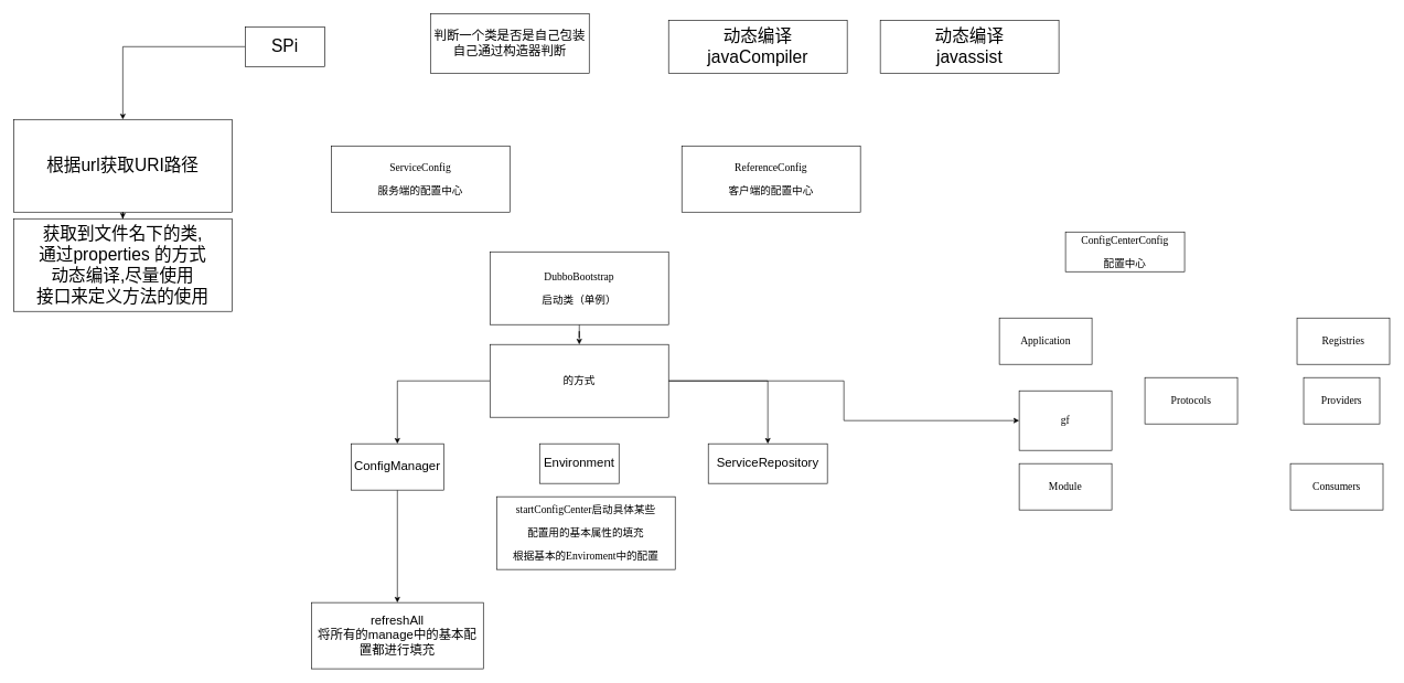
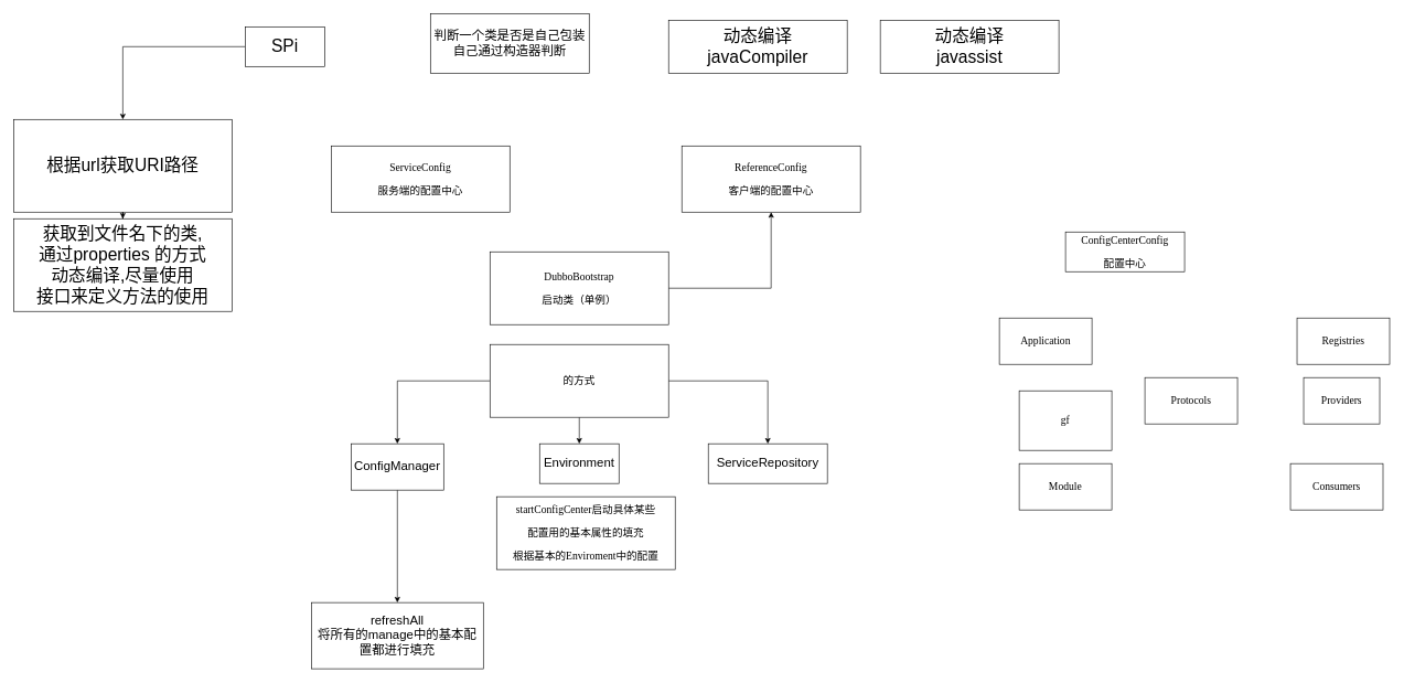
  <mxCell id="0" />
  <mxCell id="1" parent="0" />
  <mxCell id="2" style="edgeStyle=orthogonalEdgeStyle;rounded=0;orthogonalLoop=1;jettySize=auto;html=1;fontSize=26;" edge="1" parent="1" source="3" target="5"><mxGeometry relative="1" as="geometry" /></mxCell>
  <mxCell id="3" value="&lt;font style=&quot;font-size: 26px&quot;&gt;SPi&lt;/font&gt;" style="rounded=0;whiteSpace=wrap;html=1;fontSize=26;" vertex="1" parent="1"><mxGeometry x="370" y="40" width="120" height="60" as="geometry" /></mxCell>
  <mxCell id="4" value="" style="edgeStyle=orthogonalEdgeStyle;rounded=0;orthogonalLoop=1;jettySize=auto;html=1;fontSize=26;" edge="1" parent="1" source="5" target="6"><mxGeometry relative="1" as="geometry" /></mxCell>
  <mxCell id="5" value="根据url获取URI路径" style="rounded=0;whiteSpace=wrap;html=1;fontSize=26;" vertex="1" parent="1"><mxGeometry x="20" y="180" width="330" height="140" as="geometry" /></mxCell>
  <mxCell id="6" value="获取到文件名下的类,&lt;br&gt;通过properties 的方式&lt;br&gt;动态编译,尽量使用&lt;br&gt;接口来定义方法的使用" style="rounded=0;whiteSpace=wrap;html=1;fontSize=26;" vertex="1" parent="1"><mxGeometry x="20" y="330" width="330" height="140" as="geometry" /></mxCell>
  <mxCell id="7" value="判断一个类是否是自己包装自己通过构造器判断" style="rounded=0;whiteSpace=wrap;html=1;fontSize=19;" vertex="1" parent="1"><mxGeometry x="650" y="20" width="240" height="90" as="geometry" /></mxCell>
  <mxCell id="8" value="动态编译&lt;br&gt;javaCompiler" style="rounded=0;whiteSpace=wrap;html=1;fontSize=26;" vertex="1" parent="1"><mxGeometry x="1010" y="30" width="270" height="80" as="geometry" /></mxCell>
  <mxCell id="9" value="动态编译&lt;br&gt;javassist" style="rounded=0;whiteSpace=wrap;html=1;fontSize=26;" vertex="1" parent="1"><mxGeometry x="1330" y="30" width="270" height="80" as="geometry" /></mxCell>
  <mxCell id="10" value="&lt;pre style=&quot;background-color: rgb(255 , 255 , 255) ; font-family: &amp;#34;consolas&amp;#34; ; font-size: 12pt&quot;&gt;ServiceConfig&lt;/pre&gt;&lt;pre style=&quot;background-color: rgb(255 , 255 , 255) ; font-family: &amp;#34;consolas&amp;#34; ; font-size: 12pt&quot;&gt;服务端的配置中心&lt;/pre&gt;" style="rounded=0;whiteSpace=wrap;html=1;fontSize=19;" vertex="1" parent="1"><mxGeometry x="500" y="220" width="270" height="100" as="geometry" /></mxCell>
  <mxCell id="11" value="&lt;pre style=&quot;background-color: rgb(255 , 255 , 255) ; font-family: &amp;#34;consolas&amp;#34; ; font-size: 12pt&quot;&gt;ReferenceConfig&lt;/pre&gt;&lt;pre style=&quot;background-color: rgb(255 , 255 , 255) ; font-family: &amp;#34;consolas&amp;#34; ; font-size: 12pt&quot;&gt;客户端的配置中心&lt;/pre&gt;" style="rounded=0;whiteSpace=wrap;html=1;fontSize=19;" vertex="1" parent="1"><mxGeometry x="1030" y="220" width="270" height="100" as="geometry" /></mxCell>
- <mxCell id="12" value="" style="edgeStyle=orthogonalEdgeStyle;rounded=0;orthogonalLoop=1;jettySize=auto;html=1;fontSize=19;" edge="1" parent="1" source="13" target="17"><mxGeometry relative="1" as="geometry" /></mxCell>
+ <mxCell id="12" value="" style="edgeStyle=orthogonalEdgeStyle;rounded=0;orthogonalLoop=1;jettySize=auto;html=1;fontSize=19;" edge="1" parent="1" source="13" target="11"><mxGeometry relative="1" as="geometry" /></mxCell>
  <mxCell id="13" value="&lt;pre style=&quot;background-color: rgb(255 , 255 , 255) ; font-family: &amp;#34;consolas&amp;#34; ; font-size: 12pt&quot;&gt;DubboBootstrap&lt;/pre&gt;&lt;pre style=&quot;background-color: rgb(255 , 255 , 255) ; font-family: &amp;#34;consolas&amp;#34; ; font-size: 12pt&quot;&gt;启动类（单例）&lt;/pre&gt;" style="rounded=0;whiteSpace=wrap;html=1;fontSize=19;" vertex="1" parent="1"><mxGeometry x="740" y="380" width="270" height="110" as="geometry" /></mxCell>
  <mxCell id="14" style="edgeStyle=orthogonalEdgeStyle;rounded=0;orthogonalLoop=1;jettySize=auto;html=1;entryX=0.5;entryY=0;entryDx=0;entryDy=0;fontSize=19;" edge="1" parent="1" source="17" target="21"><mxGeometry relative="1" as="geometry"><mxPoint x="590" y="680" as="targetPoint" /></mxGeometry></mxCell>
- <mxCell id="15" style="edgeStyle=orthogonalEdgeStyle;rounded=0;orthogonalLoop=1;jettySize=auto;html=1;fontSize=19;" edge="1" parent="1" source="17" target="25"><mxGeometry relative="1" as="geometry" /></mxCell>
+ <mxCell id="15" style="edgeStyle=orthogonalEdgeStyle;rounded=0;orthogonalLoop=1;jettySize=auto;html=1;fontSize=19;" edge="1" parent="1" source="17" target="19"><mxGeometry relative="1" as="geometry" /></mxCell>
  <mxCell id="16" style="edgeStyle=orthogonalEdgeStyle;rounded=0;orthogonalLoop=1;jettySize=auto;html=1;entryX=0.5;entryY=0;entryDx=0;entryDy=0;fontSize=19;" edge="1" parent="1" source="17" target="18"><mxGeometry relative="1" as="geometry" /></mxCell>
  <mxCell id="17" value="&lt;pre style=&quot;background-color: rgb(255 , 255 , 255) ; font-family: &amp;#34;consolas&amp;#34; ; font-size: 12pt&quot;&gt;的方式&lt;/pre&gt;" style="rounded=0;whiteSpace=wrap;html=1;fontSize=19;" vertex="1" parent="1"><mxGeometry x="740" y="520" width="270" height="110" as="geometry" /></mxCell>
  <mxCell id="18" value="ServiceRepository" style="rounded=0;whiteSpace=wrap;html=1;fontSize=19;" vertex="1" parent="1"><mxGeometry x="1070" y="670" width="180" height="60" as="geometry" /></mxCell>
  <mxCell id="19" value="Environment" style="rounded=0;whiteSpace=wrap;html=1;fontSize=19;" vertex="1" parent="1"><mxGeometry x="815" y="670" width="120" height="60" as="geometry" /></mxCell>
  <mxCell id="20" value="" style="edgeStyle=orthogonalEdgeStyle;rounded=0;orthogonalLoop=1;jettySize=auto;html=1;fontSize=19;" edge="1" parent="1" source="21" target="22"><mxGeometry relative="1" as="geometry" /></mxCell>
  <mxCell id="21" value="ConfigManager" style="rounded=0;whiteSpace=wrap;html=1;fontSize=19;" vertex="1" parent="1"><mxGeometry x="530" y="670" width="140" height="70" as="geometry" /></mxCell>
  <mxCell id="22" value="refreshAll&lt;br&gt;将所有的manage中的基本配置都进行填充" style="rounded=0;whiteSpace=wrap;html=1;fontSize=19;" vertex="1" parent="1"><mxGeometry x="470" y="910" width="260" height="100" as="geometry" /></mxCell>
  <mxCell id="23" value="&lt;pre style=&quot;background-color: rgb(255 , 255 , 255) ; font-family: &amp;#34;consolas&amp;#34; ; font-size: 12pt&quot;&gt;ConfigCenterConfig&lt;/pre&gt;&lt;pre style=&quot;background-color: rgb(255 , 255 , 255) ; font-family: &amp;#34;consolas&amp;#34; ; font-size: 12pt&quot;&gt;配置中心&lt;/pre&gt;" style="rounded=0;whiteSpace=wrap;html=1;fontSize=19;" vertex="1" parent="1"><mxGeometry x="1610" y="350" width="180" height="60" as="geometry" /></mxCell>
  <mxCell id="24" value="&lt;pre style=&quot;background-color: rgb(255 , 255 , 255) ; font-family: &amp;#34;consolas&amp;#34; ; font-size: 12pt&quot;&gt;&lt;span style=&quot;font-family: &amp;#34;consolas&amp;#34; ; font-size: 12pt&quot;&gt;startConfigCenter启动具体某些&lt;/span&gt;&lt;/pre&gt;&lt;pre style=&quot;background-color: rgb(255 , 255 , 255) ; font-family: &amp;#34;consolas&amp;#34; ; font-size: 12pt&quot;&gt;&lt;span style=&quot;font-family: &amp;#34;consolas&amp;#34; ; font-size: 12pt&quot;&gt;配置用的基本属性的填充&lt;/span&gt;&lt;/pre&gt;&lt;pre style=&quot;background-color: rgb(255 , 255 , 255) ; font-family: &amp;#34;consolas&amp;#34; ; font-size: 12pt&quot;&gt;&lt;span style=&quot;font-family: &amp;#34;consolas&amp;#34; ; font-size: 12pt&quot;&gt;根据基本的Enviroment中的配置&lt;/span&gt;&lt;/pre&gt;" style="rounded=0;whiteSpace=wrap;html=1;fontSize=19;" vertex="1" parent="1"><mxGeometry x="750" y="750" width="270" height="110" as="geometry" /></mxCell>
  <mxCell id="25" value="&lt;pre style=&quot;background-color: rgb(255 , 255 , 255) ; font-family: &amp;#34;consolas&amp;#34; ; font-size: 12pt&quot;&gt;gf&lt;/pre&gt;" style="rounded=0;whiteSpace=wrap;html=1;fontSize=19;" vertex="1" parent="1"><mxGeometry x="1540" y="590" width="140" height="90" as="geometry" /></mxCell>
  <mxCell id="26" value="&lt;pre style=&quot;background-color: rgb(255 , 255 , 255) ; font-family: &amp;#34;consolas&amp;#34; ; font-size: 12pt&quot;&gt;Application&lt;/pre&gt;" style="rounded=0;whiteSpace=wrap;html=1;fontSize=19;" vertex="1" parent="1"><mxGeometry x="1510" y="480" width="140" height="70" as="geometry" /></mxCell>
  <mxCell id="27" value="&lt;pre style=&quot;background-color: rgb(255 , 255 , 255) ; font-family: &amp;#34;consolas&amp;#34; ; font-size: 12pt&quot;&gt;Protocols&lt;/pre&gt;" style="rounded=0;whiteSpace=wrap;html=1;fontSize=19;" vertex="1" parent="1"><mxGeometry x="1730" y="570" width="140" height="70" as="geometry" /></mxCell>
  <mxCell id="28" value="&lt;pre style=&quot;background-color: rgb(255 , 255 , 255) ; font-family: &amp;#34;consolas&amp;#34; ; font-size: 12pt&quot;&gt;Module&lt;/pre&gt;" style="rounded=0;whiteSpace=wrap;html=1;fontSize=19;" vertex="1" parent="1"><mxGeometry x="1540" y="700" width="140" height="70" as="geometry" /></mxCell>
  <mxCell id="29" value="&lt;pre style=&quot;background-color: rgb(255 , 255 , 255) ; font-family: &amp;#34;consolas&amp;#34; ; font-size: 12pt&quot;&gt;Consumers&lt;/pre&gt;" style="rounded=0;whiteSpace=wrap;html=1;fontSize=19;" vertex="1" parent="1"><mxGeometry x="1950" y="700" width="140" height="70" as="geometry" /></mxCell>
  <mxCell id="30" value="&lt;pre style=&quot;background-color: rgb(255 , 255 , 255) ; font-family: &amp;#34;consolas&amp;#34; ; font-size: 12pt&quot;&gt;Providers&lt;/pre&gt;" style="rounded=0;whiteSpace=wrap;html=1;fontSize=19;" vertex="1" parent="1"><mxGeometry x="1970" y="570" width="115" height="70" as="geometry" /></mxCell>
  <mxCell id="31" value="&lt;pre style=&quot;background-color: rgb(255 , 255 , 255) ; font-family: &amp;#34;consolas&amp;#34; ; font-size: 12pt&quot;&gt;Registries&lt;/pre&gt;" style="rounded=0;whiteSpace=wrap;html=1;fontSize=19;" vertex="1" parent="1"><mxGeometry x="1960" y="480" width="140" height="70" as="geometry" /></mxCell>
